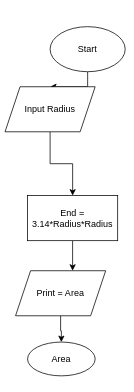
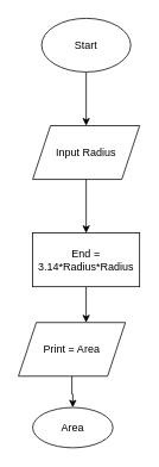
  <mxCell id="0" />
  <mxCell id="1" parent="0" />
  <mxCell id="2" style="edgeStyle=orthogonalEdgeStyle;rounded=0;orthogonalLoop=1;jettySize=auto;html=1;exitX=0.5;exitY=1;exitDx=0;exitDy=0;" edge="1" parent="1" source="3" target="5"><mxGeometry relative="1" as="geometry" /></mxCell>
- <mxCell id="3" value="Start" style="ellipse;whiteSpace=wrap;html=1;" vertex="1" parent="1"><mxGeometry x="66" y="35" width="100" height="60" as="geometry" /></mxCell>
+ <mxCell id="3" value="Start" style="ellipse;whiteSpace=wrap;html=1;" vertex="1" parent="1"><mxGeometry x="46" y="20" width="100" height="60" as="geometry" /></mxCell>
  <mxCell id="4" style="edgeStyle=orthogonalEdgeStyle;rounded=0;orthogonalLoop=1;jettySize=auto;html=1;exitX=0.5;exitY=1;exitDx=0;exitDy=0;entryX=0.5;entryY=0;entryDx=0;entryDy=0;" edge="1" parent="1" source="5" target="7"><mxGeometry relative="1" as="geometry" /></mxCell>
- <mxCell id="5" value="Input Radius" style="shape=parallelogram;perimeter=parallelogramPerimeter;whiteSpace=wrap;html=1;fixedSize=1;" vertex="1" parent="1"><mxGeometry x="6" y="115" width="120" height="60" as="geometry" /></mxCell>
+ <mxCell id="5" value="Input Radius" style="shape=parallelogram;perimeter=parallelogramPerimeter;whiteSpace=wrap;html=1;fixedSize=1;" vertex="1" parent="1"><mxGeometry x="36" y="140" width="120" height="60" as="geometry" /></mxCell>
  <mxCell id="6" style="edgeStyle=orthogonalEdgeStyle;rounded=0;orthogonalLoop=1;jettySize=auto;html=1;entryX=0.633;entryY=0;entryDx=0;entryDy=0;entryPerimeter=0;" edge="1" parent="1" source="7" target="9"><mxGeometry relative="1" as="geometry" /></mxCell>
  <mxCell id="7" value="End = 3.14*Radius*Radius" style="rounded=0;whiteSpace=wrap;html=1;" vertex="1" parent="1"><mxGeometry x="36" y="260" width="120" height="60" as="geometry" /></mxCell>
  <mxCell id="8" value="" style="edgeStyle=orthogonalEdgeStyle;rounded=0;orthogonalLoop=1;jettySize=auto;html=1;" edge="1" parent="1" source="9" target="10"><mxGeometry relative="1" as="geometry" /></mxCell>
  <mxCell id="9" value="Print = Area" style="shape=parallelogram;perimeter=parallelogramPerimeter;whiteSpace=wrap;html=1;fixedSize=1;" vertex="1" parent="1"><mxGeometry x="20" y="360" width="120" height="60" as="geometry" /></mxCell>
  <mxCell id="10" value="Area" style="ellipse;whiteSpace=wrap;html=1;" vertex="1" parent="1"><mxGeometry x="36" y="455" width="90" height="45" as="geometry" /></mxCell>
